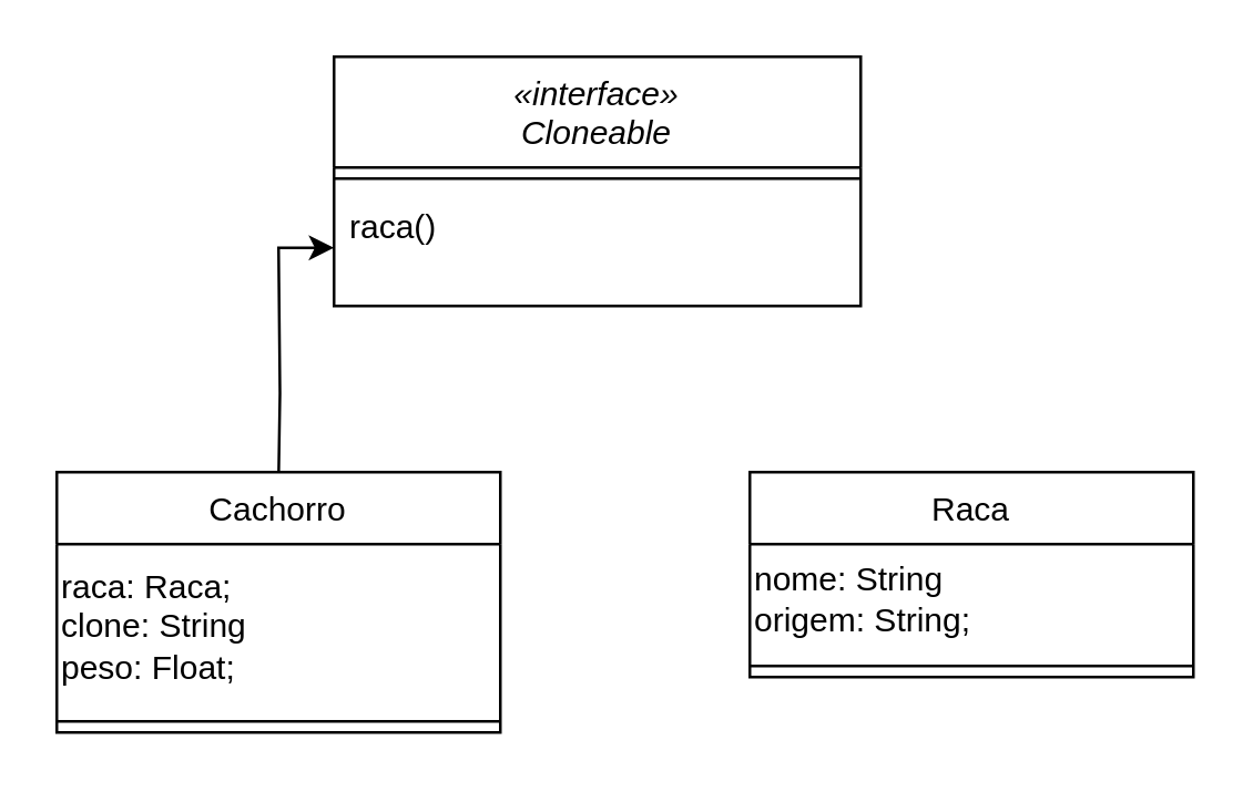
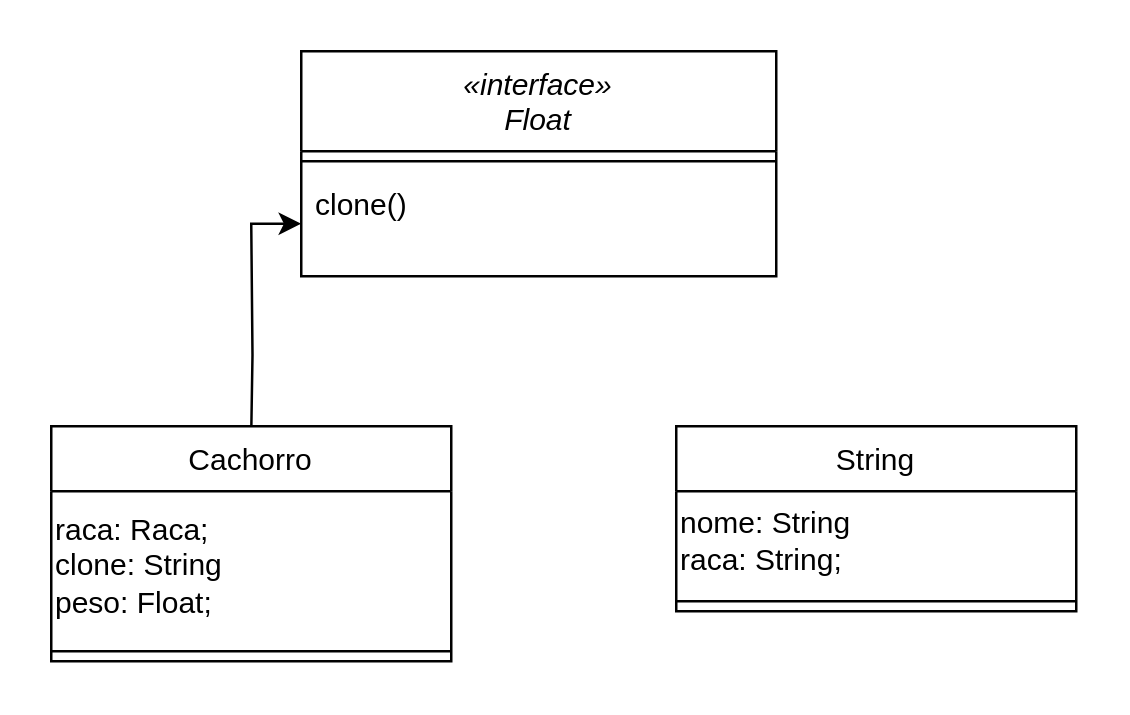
  <mxCell id="0" />
  <mxCell id="1" parent="0" />
- <mxCell id="2" value="«interface»&#10;Cloneable" style="swimlane;fontStyle=2;align=center;verticalAlign=top;childLayout=stackLayout;horizontal=1;startSize=40;horizontalStack=0;resizeParent=1;resizeLast=0;collapsible=1;marginBottom=0;rounded=0;shadow=0;strokeWidth=1;" parent="1" vertex="1"><mxGeometry x="120" y="20" width="190" height="90" as="geometry"><mxRectangle x="220" y="120" width="160" height="26" as="alternateBounds" /></mxGeometry></mxCell>
+ <mxCell id="2" value="«interface»&#10;Float" style="swimlane;fontStyle=2;align=center;verticalAlign=top;childLayout=stackLayout;horizontal=1;startSize=40;horizontalStack=0;resizeParent=1;resizeLast=0;collapsible=1;marginBottom=0;rounded=0;shadow=0;strokeWidth=1;" parent="1" vertex="1"><mxGeometry x="120" y="20" width="190" height="90" as="geometry"><mxRectangle x="220" y="120" width="160" height="26" as="alternateBounds" /></mxGeometry></mxCell>
  <mxCell id="3" value="" style="line;html=1;strokeWidth=1;align=left;verticalAlign=middle;spacingTop=-1;spacingLeft=3;spacingRight=3;rotatable=0;labelPosition=right;points=[];portConstraint=eastwest;" parent="2" vertex="1"><mxGeometry y="40" width="190" height="8" as="geometry" /></mxCell>
- <mxCell id="4" value="raca()" style="text;align=left;verticalAlign=top;spacingLeft=4;spacingRight=4;overflow=hidden;rotatable=0;points=[[0,0.5],[1,0.5]];portConstraint=eastwest;" parent="2" vertex="1"><mxGeometry y="48" width="190" height="42" as="geometry" /></mxCell>
+ <mxCell id="4" value="clone()" style="text;align=left;verticalAlign=top;spacingLeft=4;spacingRight=4;overflow=hidden;rotatable=0;points=[[0,0.5],[1,0.5]];portConstraint=eastwest;" parent="2" vertex="1"><mxGeometry y="48" width="190" height="42" as="geometry" /></mxCell>
  <mxCell id="5" style="edgeStyle=orthogonalEdgeStyle;rounded=0;orthogonalLoop=1;jettySize=auto;html=1;entryX=0;entryY=0.5;entryDx=0;entryDy=0;exitX=0.375;exitY=0.04;exitDx=0;exitDy=0;exitPerimeter=0;" parent="1" target="4" edge="1"><mxGeometry relative="1" as="geometry"><mxPoint x="100" y="172.8" as="sourcePoint" /></mxGeometry></mxCell>
- <mxCell id="6" value="Raca" style="swimlane;fontStyle=0;align=center;verticalAlign=top;childLayout=stackLayout;horizontal=1;startSize=26;horizontalStack=0;resizeParent=1;resizeLast=0;collapsible=1;marginBottom=0;rounded=0;shadow=0;strokeWidth=1;" parent="1" vertex="1"><mxGeometry x="270" y="170" width="160" height="74" as="geometry"><mxRectangle x="340" y="380" width="170" height="26" as="alternateBounds" /></mxGeometry></mxCell>
- <mxCell id="7" value="&lt;div style=&quot;&quot;&gt;&lt;span style=&quot;background-color: initial;&quot;&gt;nome: String&lt;/span&gt;&lt;br&gt;&lt;/div&gt;&lt;div style=&quot;&quot;&gt;origem: String;&lt;/div&gt;" style="text;html=1;align=left;verticalAlign=middle;resizable=0;points=[];autosize=1;strokeColor=none;fillColor=none;" parent="6" vertex="1"><mxGeometry y="26" width="160" height="40" as="geometry" /></mxCell>
+ <mxCell id="6" value="String" style="swimlane;fontStyle=0;align=center;verticalAlign=top;childLayout=stackLayout;horizontal=1;startSize=26;horizontalStack=0;resizeParent=1;resizeLast=0;collapsible=1;marginBottom=0;rounded=0;shadow=0;strokeWidth=1;" parent="1" vertex="1"><mxGeometry x="270" y="170" width="160" height="74" as="geometry"><mxRectangle x="340" y="380" width="170" height="26" as="alternateBounds" /></mxGeometry></mxCell>
+ <mxCell id="7" value="&lt;div style=&quot;&quot;&gt;&lt;span style=&quot;background-color: initial;&quot;&gt;nome: String&lt;/span&gt;&lt;br&gt;&lt;/div&gt;&lt;div style=&quot;&quot;&gt;raca: String;&lt;/div&gt;" style="text;html=1;align=left;verticalAlign=middle;resizable=0;points=[];autosize=1;strokeColor=none;fillColor=none;" parent="6" vertex="1"><mxGeometry y="26" width="160" height="40" as="geometry" /></mxCell>
  <mxCell id="8" value="" style="line;html=1;strokeWidth=1;align=left;verticalAlign=middle;spacingTop=-1;spacingLeft=3;spacingRight=3;rotatable=0;labelPosition=right;points=[];portConstraint=eastwest;" parent="6" vertex="1"><mxGeometry y="66" width="160" height="8" as="geometry" /></mxCell>
  <mxCell id="9" value="Cachorro" style="swimlane;fontStyle=0;align=center;verticalAlign=top;childLayout=stackLayout;horizontal=1;startSize=26;horizontalStack=0;resizeParent=1;resizeLast=0;collapsible=1;marginBottom=0;rounded=0;shadow=0;strokeWidth=1;" parent="1" vertex="1"><mxGeometry x="20" y="170" width="160" height="94" as="geometry"><mxRectangle x="340" y="380" width="170" height="26" as="alternateBounds" /></mxGeometry></mxCell>
  <mxCell id="10" value="&lt;div style=&quot;&quot;&gt;&lt;span style=&quot;background-color: initial;&quot;&gt;raca: Raca;&lt;/span&gt;&lt;/div&gt;&lt;div style=&quot;&quot;&gt;&lt;span style=&quot;background-color: initial;&quot;&gt;clone: String&lt;/span&gt;&lt;/div&gt;&lt;div style=&quot;&quot;&gt;peso: Float;&lt;/div&gt;" style="text;html=1;align=left;verticalAlign=middle;resizable=0;points=[];autosize=1;strokeColor=none;fillColor=none;" parent="9" vertex="1"><mxGeometry y="26" width="160" height="60" as="geometry" /></mxCell>
  <mxCell id="11" value="" style="line;html=1;strokeWidth=1;align=left;verticalAlign=middle;spacingTop=-1;spacingLeft=3;spacingRight=3;rotatable=0;labelPosition=right;points=[];portConstraint=eastwest;" parent="9" vertex="1"><mxGeometry y="86" width="160" height="8" as="geometry" /></mxCell>
